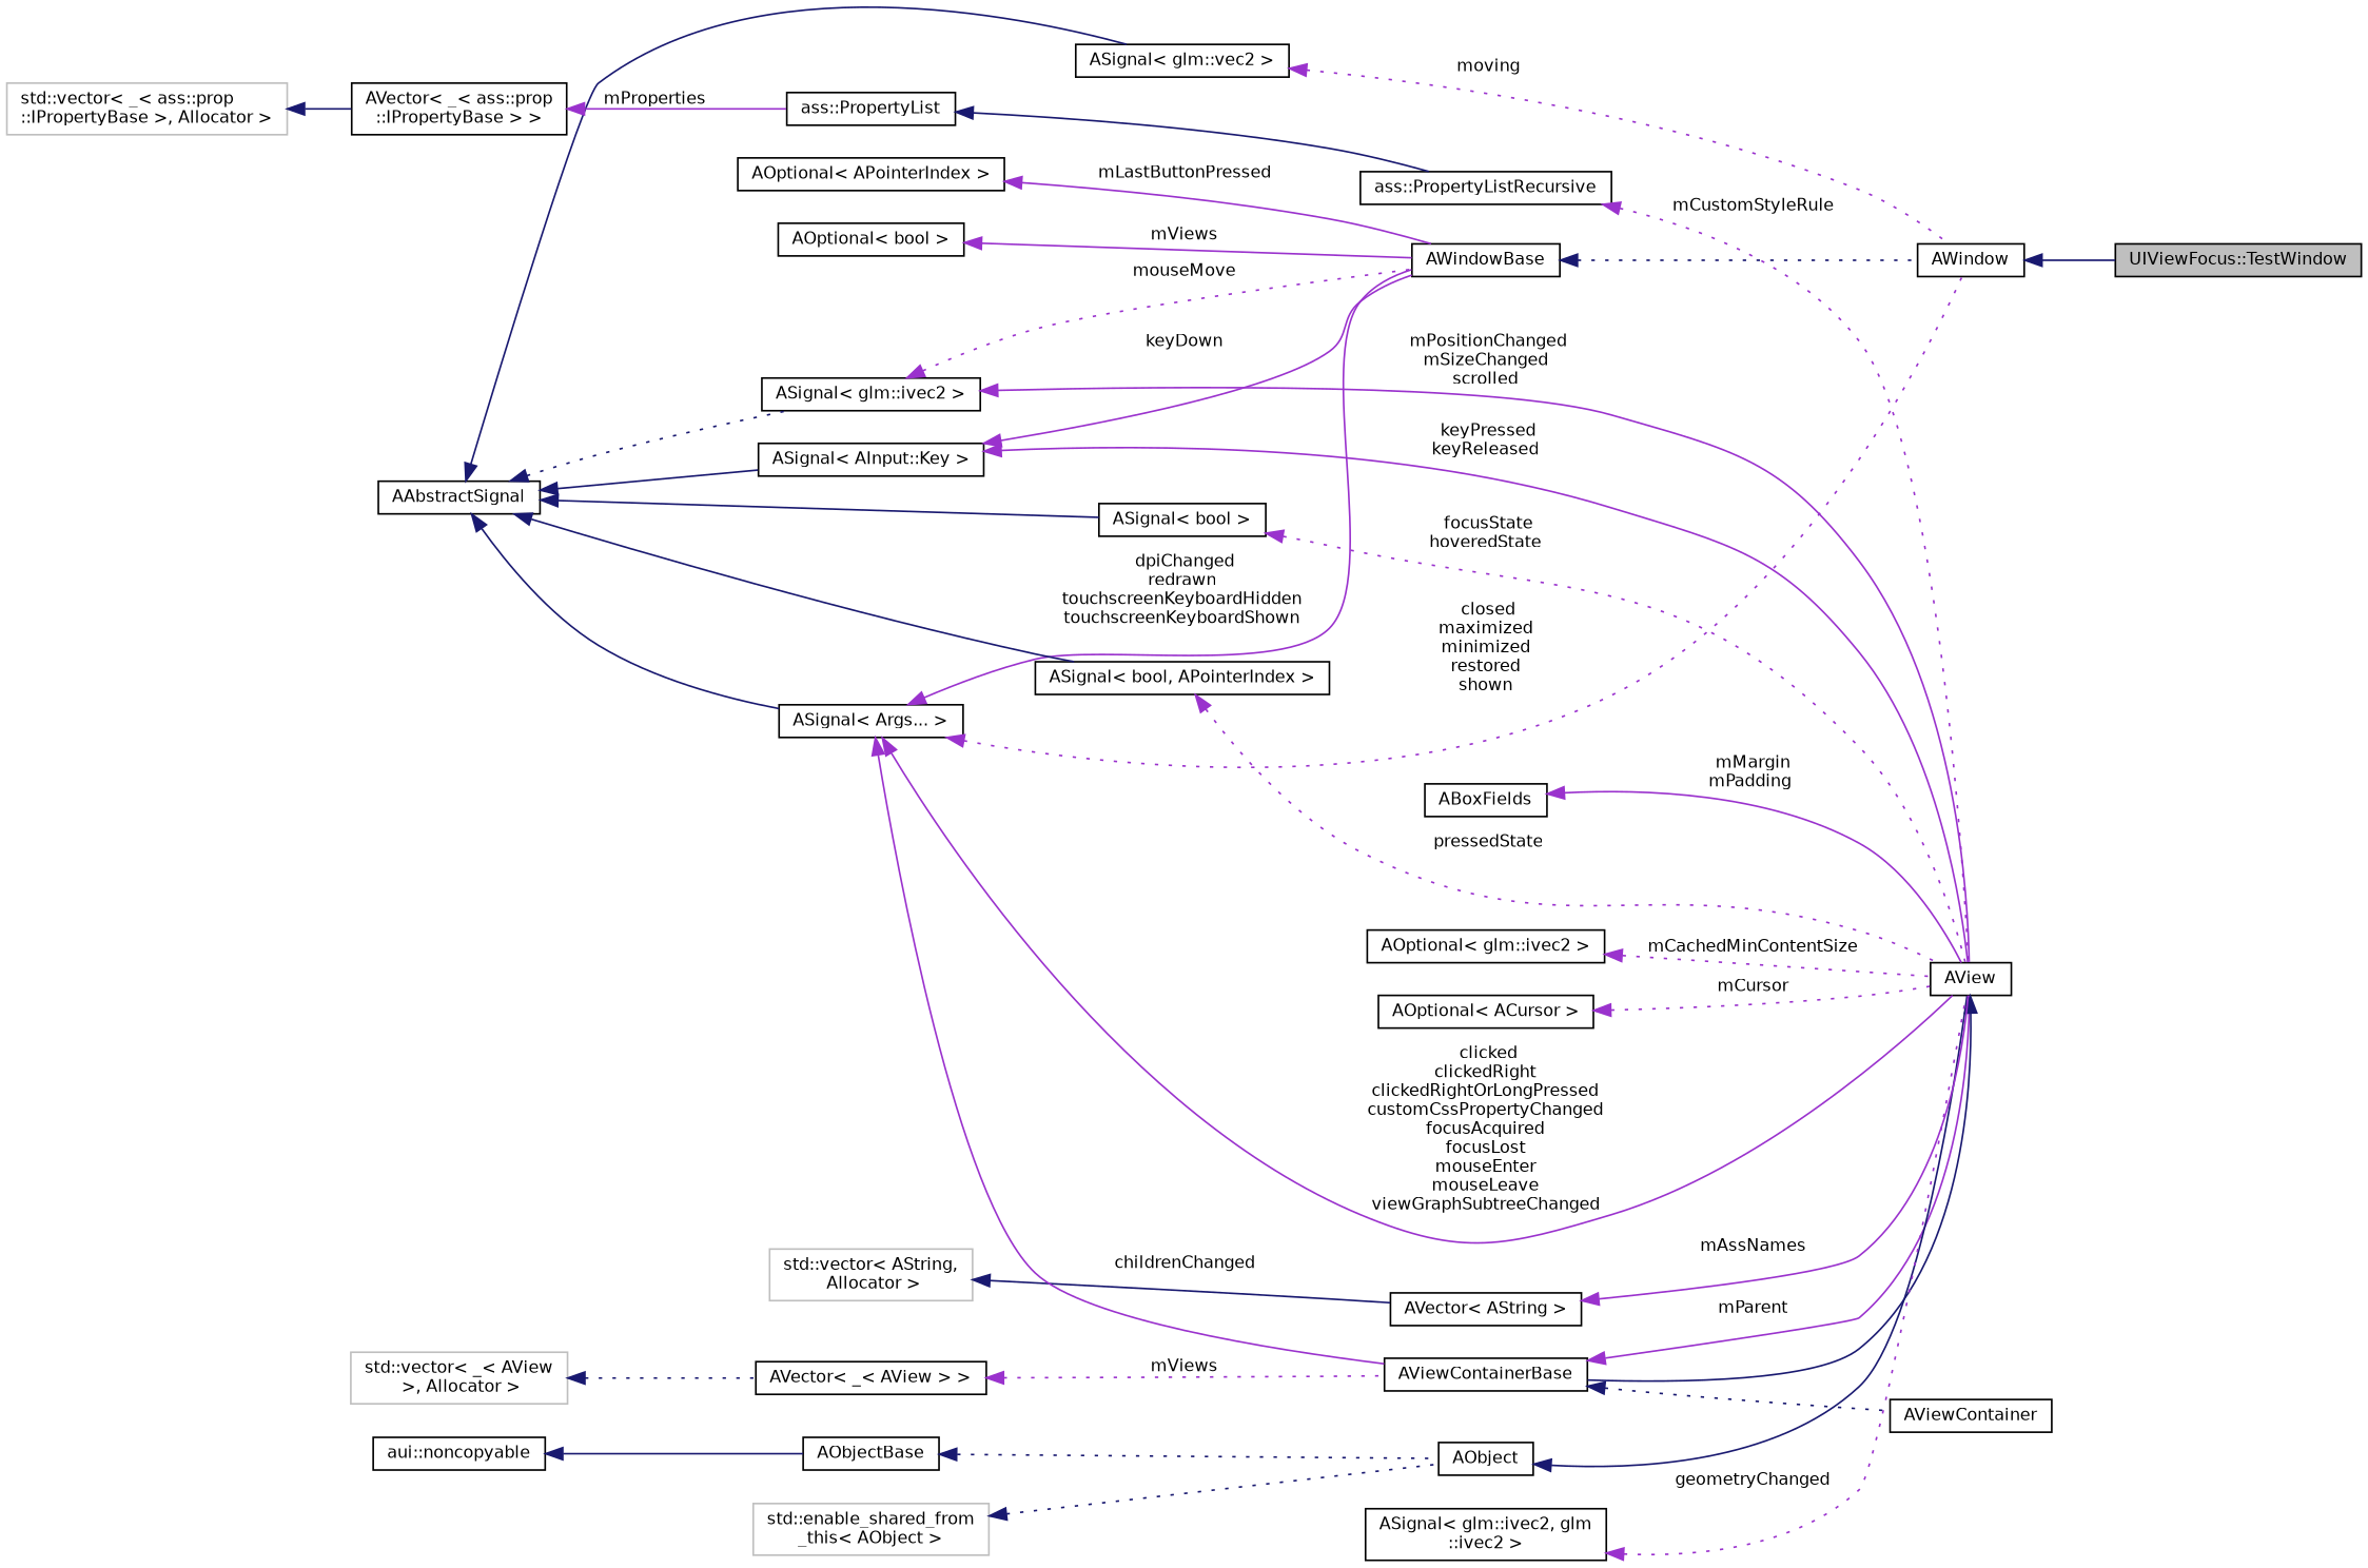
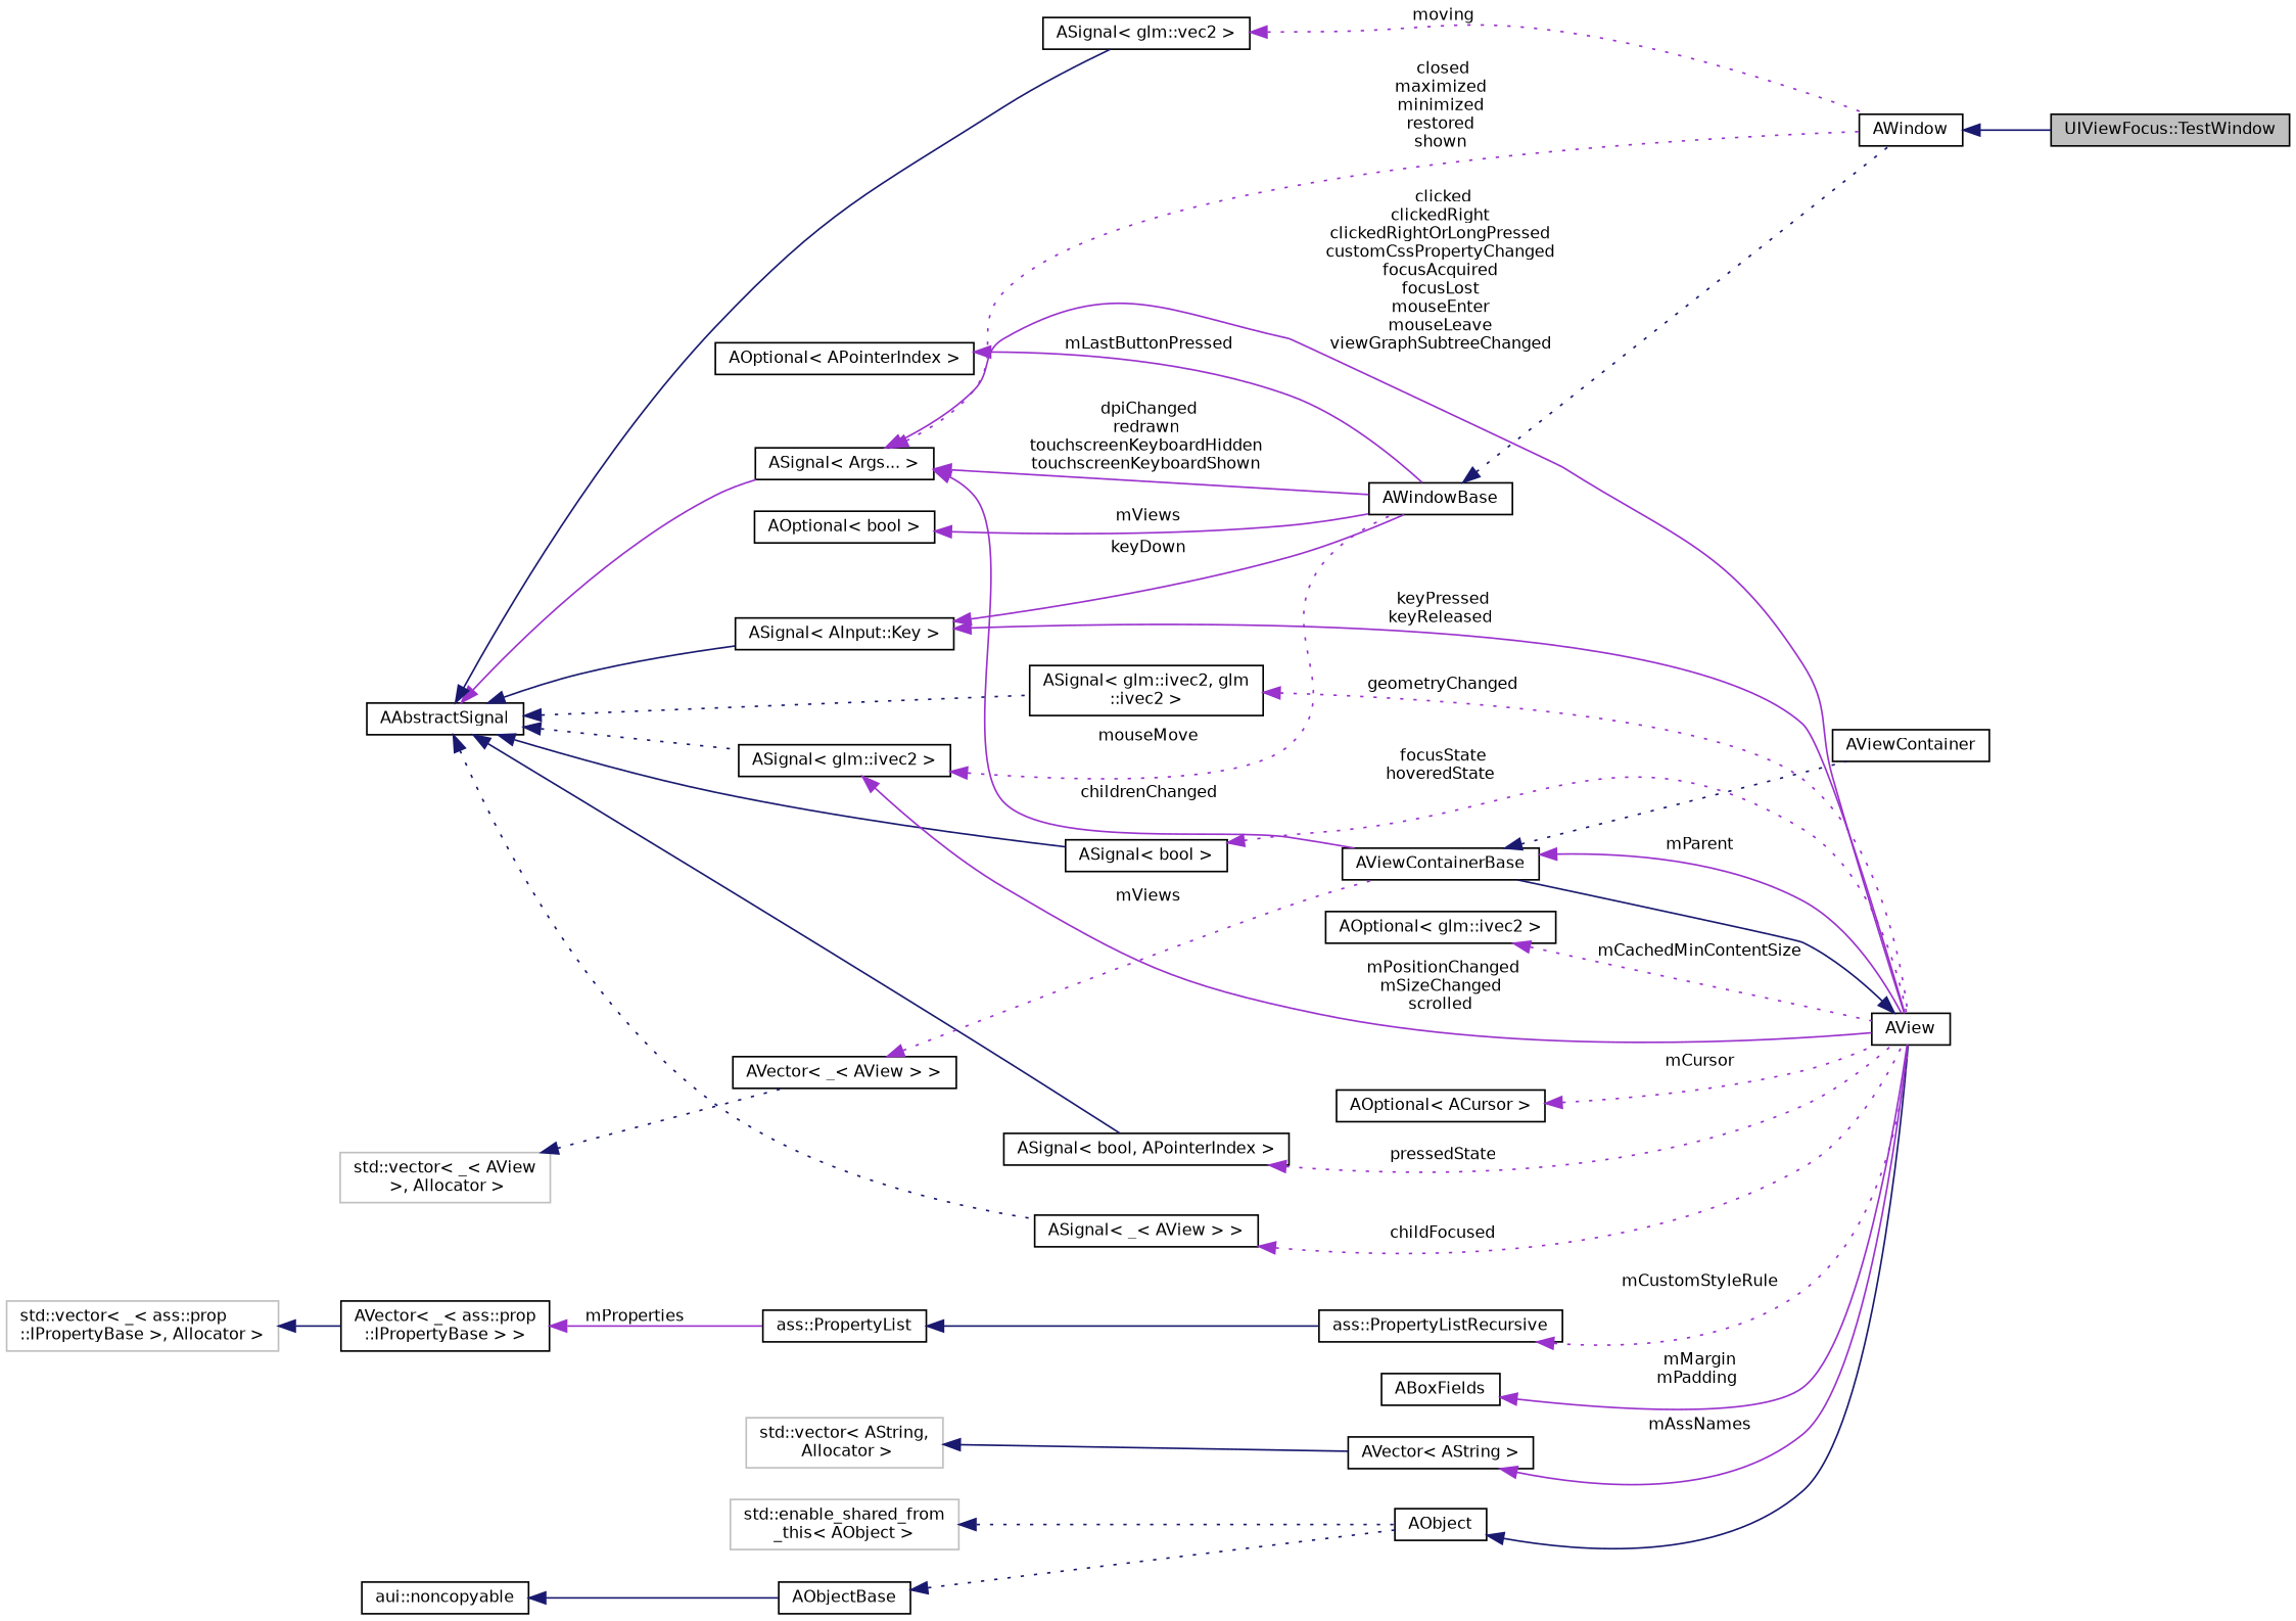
  digraph {
    rankdir=LR
    node [color=black fillcolor=white fontname=Helvetica fontsize=10 shape=record style=filled]
    edge [color=darkorchid3 dir=back fontname=Helvetica fontsize=10 labelfontname=Helvetica labelfontsize=10 style=solid]
    n1 [fillcolor=grey75 fontcolor=black height=0.2 label="UIViewFocus::TestWindow" width=0.4]
    n2 [height=0.2 label=AWindow width=0.4]
    n3 [height=0.2 label=AWindowBase width=0.4]
    n4 [height=0.2 label=AViewContainer width=0.4]
    n5 [height=0.2 label=AViewContainerBase width=0.4]
    n6 [height=0.2 label=AView width=0.4]
    n7 [height=0.2 label=AObject width=0.4]
    n8 [height=0.2 label=AObjectBase width=0.4]
    n9 [height=0.2 label="aui::noncopyable" width=0.4]
    n10 [color=grey75 height=0.2 label="std::enable_shared_from\l_this\< AObject \>" width=0.4]
    n11 [height=0.2 label="AVector\< AString \>" width=0.4]
    n12 [color=grey75 height=0.2 label="std::vector\< AString,\l Allocator \>" width=0.4]
    n13 [height=0.2 label="ASignal\< Args... \>" width=0.4]
    n14 [height=0.2 label=AAbstractSignal width=0.4]
+   n15 [height=0.2 label="ASignal\< _\< AView \> \>" width=0.4]
    n16 [height=0.2 label="ASignal\< AInput::Key \>" width=0.4]
    n17 [height=0.2 label="ASignal\< glm::ivec2, glm\l::ivec2 \>" width=0.4]
    n18 [height=0.2 label="ASignal\< glm::ivec2 \>" width=0.4]
    n19 [height=0.2 label="ASignal\< bool \>" width=0.4]
    n20 [height=0.2 label="ASignal\< bool, APointerIndex \>" width=0.4]
    n21 [height=0.2 label="ASignal\< glm::vec2 \>" width=0.4]
    n22 [height=0.2 label="ass::PropertyListRecursive" width=0.4]
    n23 [height=0.2 label="ass::PropertyList" width=0.4]
    n24 [height=0.2 label="AVector\< _\< ass::prop\l::IPropertyBase \> \>" width=0.4]
    n25 [color=grey75 height=0.2 label="std::vector\< _\< ass::prop\l::IPropertyBase \>, Allocator \>" width=0.4]
    n26 [height=0.2 label="AOptional\< glm::ivec2 \>" width=0.4]
    n27 [height=0.2 label="AOptional\< ACursor \>" width=0.4]
    n28 [height=0.2 label=ABoxFields width=0.4]
    n29 [height=0.2 label="AVector\< _\< AView \> \>" width=0.4]
    n30 [color=grey75 height=0.2 label="std::vector\< _\< AView\l \>, Allocator \>" width=0.4]
    n31 [height=0.2 label="AOptional\< APointerIndex \>" width=0.4]
    n32 [height=0.2 label="AOptional\< bool \>" width=0.4]
    n2 -> n1 [color=midnightblue]
    n3 -> n2 [color=midnightblue style=dotted]
    n5 -> n4 [color=midnightblue style=dotted]
    n5 -> n6 [label=" mParent"]
    n6 -> n5 [color=midnightblue]
    n7 -> n6 [color=midnightblue]
    n8 -> n7 [color=midnightblue style=dotted]
    n9 -> n8 [color=midnightblue]
    n10 -> n7 [color=midnightblue style=dotted]
    n11 -> n6 [label=" mAssNames"]
    n12 -> n11 [color=midnightblue]
    n13 -> n2 [label=" closed\nmaximized\nminimized\nrestored\nshown" style=dotted]
    n13 -> n3 [label=" dpiChanged\nredrawn\ntouchscreenKeyboardHidden\ntouchscreenKeyboardShown"]
    n13 -> n5 [label=" childrenChanged"]
    n13 -> n6 [label=" clicked\nclickedRight\nclickedRightOrLongPressed\ncustomCssPropertyChanged\nfocusAcquired\nfocusLost\nmouseEnter\nmouseLeave\nviewGraphSubtreeChanged"]
-   n14 -> n13 [color=midnightblue]
+   n14 -> n13
+   n14 -> n15 [color=midnightblue style=dotted]
    n14 -> n16 [color=midnightblue]
+   n14 -> n17 [color=midnightblue style=dotted]
    n14 -> n18 [color=midnightblue style=dotted]
    n14 -> n19 [color=midnightblue]
    n14 -> n20 [color=midnightblue]
    n14 -> n21 [color=midnightblue]
+   n15 -> n6 [label=" childFocused" style=dotted]
    n16 -> n3 [label=" keyDown"]
    n16 -> n6 [label=" keyPressed\nkeyReleased"]
    n17 -> n6 [label=" geometryChanged" style=dotted]
    n18 -> n3 [label=" mouseMove" style=dotted]
    n18 -> n6 [label=" mPositionChanged\nmSizeChanged\nscrolled"]
    n19 -> n6 [label=" focusState\nhoveredState" style=dotted]
    n20 -> n6 [label=" pressedState" style=dotted]
    n21 -> n2 [label=" moving" style=dotted]
    n22 -> n6 [label=" mCustomStyleRule" style=dotted]
    n23 -> n22 [color=midnightblue]
    n24 -> n23 [label=" mProperties"]
    n25 -> n24 [color=midnightblue]
    n26 -> n6 [label=" mCachedMinContentSize" style=dotted]
    n27 -> n6 [label=" mCursor" style=dotted]
    n28 -> n6 [label=" mMargin\nmPadding"]
    n29 -> n5 [label=" mViews" style=dotted]
    n30 -> n29 [color=midnightblue style=dotted]
    n31 -> n3 [label=" mLastButtonPressed"]
    n32 -> n3 [label=" mViews"]
  }
